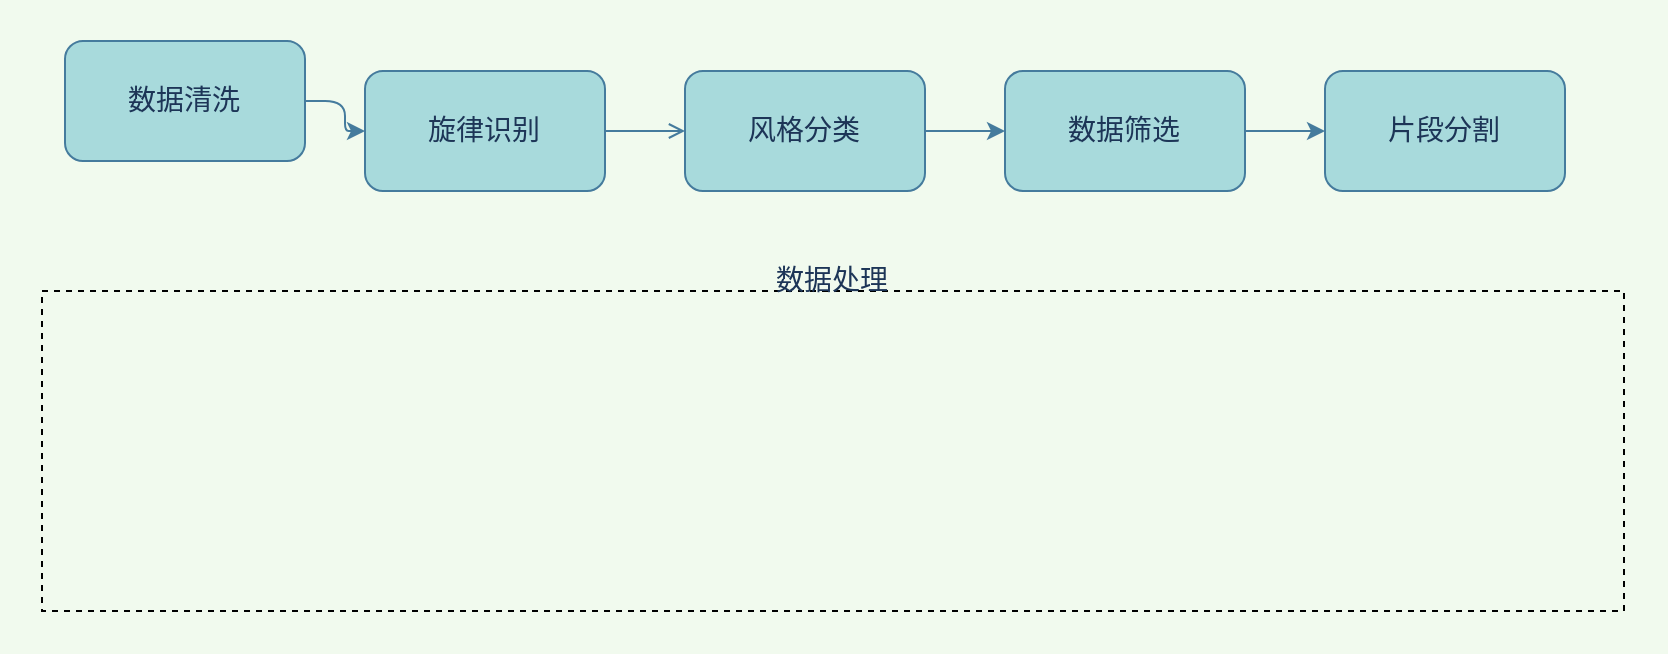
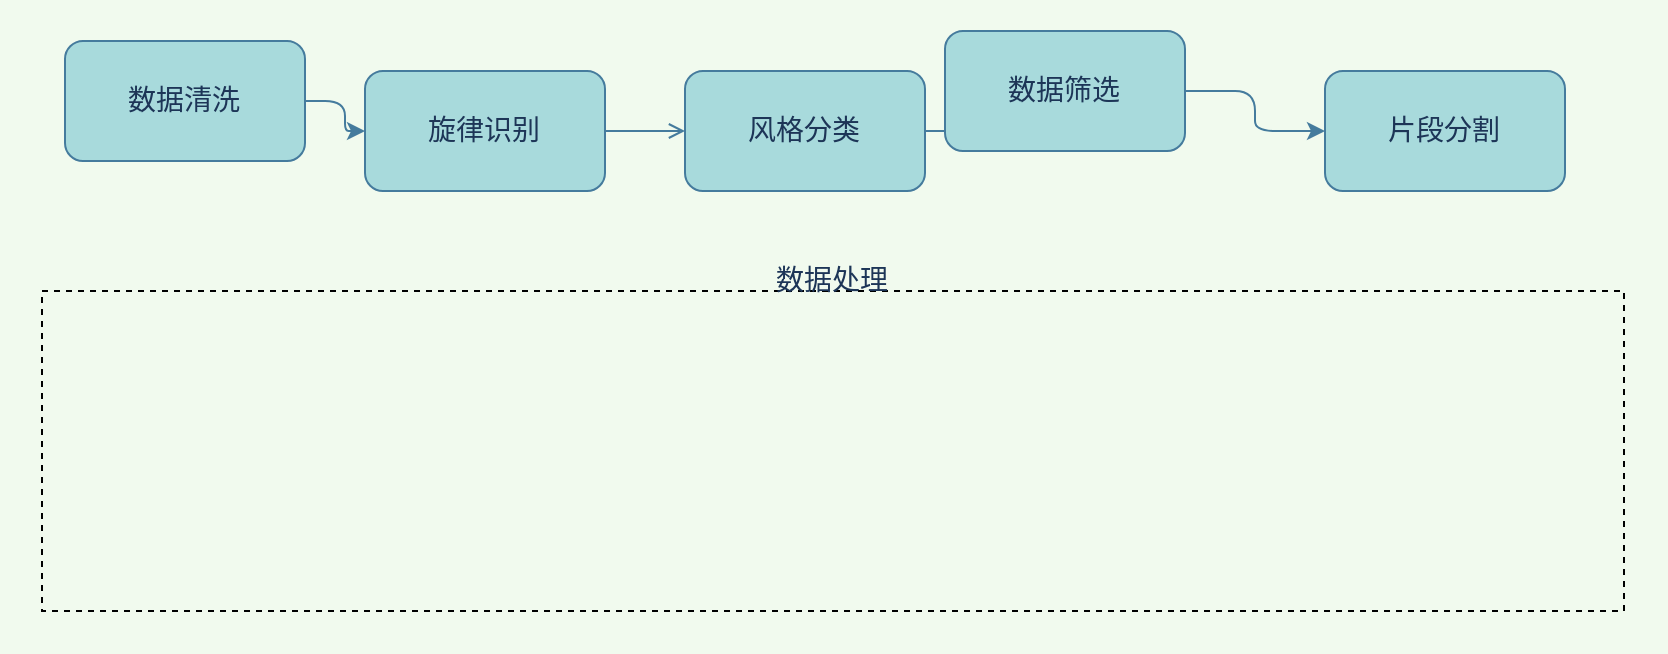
  <mxCell id="0" />
  <mxCell id="1" parent="0" />
  <mxCell id="2" value="" style="edgeStyle=orthogonalEdgeStyle;curved=0;rounded=1;sketch=0;orthogonalLoop=1;jettySize=auto;html=1;strokeColor=#457B9D;fontColor=#1D3557;labelBackgroundColor=#F1FAEE;fontSize=14;" edge="1" parent="1" source="3" target="5"><mxGeometry relative="1" as="geometry" /></mxCell>
  <mxCell id="3" value="数据清洗" style="rounded=1;whiteSpace=wrap;html=1;sketch=0;fillColor=#A8DADC;strokeColor=#457B9D;fontColor=#1D3557;fontSize=14;" vertex="1" parent="1"><mxGeometry x="32" y="20" width="120" height="60" as="geometry" /></mxCell>
  <mxCell id="4" value="" style="edgeStyle=orthogonalEdgeStyle;curved=0;rounded=1;sketch=0;orthogonalLoop=1;jettySize=auto;html=1;strokeColor=#457B9D;fontColor=#1D3557;labelBackgroundColor=#F1FAEE;fontSize=14;endArrow=open;" edge="1" parent="1" source="5" target="7"><mxGeometry relative="1" as="geometry" /></mxCell>
  <mxCell id="5" value="旋律识别" style="rounded=1;whiteSpace=wrap;html=1;sketch=0;fillColor=#A8DADC;strokeColor=#457B9D;fontColor=#1D3557;fontSize=14;" vertex="1" parent="1"><mxGeometry x="182" y="35" width="120" height="60" as="geometry" /></mxCell>
  <mxCell id="6" value="" style="edgeStyle=orthogonalEdgeStyle;curved=0;rounded=1;sketch=0;orthogonalLoop=1;jettySize=auto;html=1;strokeColor=#457B9D;fontColor=#1D3557;labelBackgroundColor=#F1FAEE;fontSize=14;" edge="1" parent="1" source="7" target="9"><mxGeometry relative="1" as="geometry" /></mxCell>
  <mxCell id="7" value="风格分类" style="rounded=1;whiteSpace=wrap;html=1;sketch=0;fillColor=#A8DADC;strokeColor=#457B9D;fontColor=#1D3557;fontSize=14;" vertex="1" parent="1"><mxGeometry x="342" y="35" width="120" height="60" as="geometry" /></mxCell>
  <mxCell id="8" value="" style="edgeStyle=orthogonalEdgeStyle;curved=0;rounded=1;sketch=0;orthogonalLoop=1;jettySize=auto;html=1;strokeColor=#457B9D;fontColor=#1D3557;labelBackgroundColor=#F1FAEE;fontSize=14;" edge="1" parent="1" source="9" target="10"><mxGeometry relative="1" as="geometry" /></mxCell>
- <mxCell id="9" value="数据筛选" style="rounded=1;whiteSpace=wrap;html=1;sketch=0;fillColor=#A8DADC;strokeColor=#457B9D;fontColor=#1D3557;fontSize=14;" vertex="1" parent="1"><mxGeometry x="502" y="35" width="120" height="60" as="geometry" /></mxCell>
+ <mxCell id="9" value="数据筛选" style="rounded=1;whiteSpace=wrap;html=1;sketch=0;fillColor=#A8DADC;strokeColor=#457B9D;fontColor=#1D3557;fontSize=14;" vertex="1" parent="1"><mxGeometry x="472" y="15" width="120" height="60" as="geometry" /></mxCell>
  <mxCell id="10" value="片段分割" style="rounded=1;whiteSpace=wrap;html=1;sketch=0;fillColor=#A8DADC;strokeColor=#457B9D;fontColor=#1D3557;fontSize=14;" vertex="1" parent="1"><mxGeometry x="662" y="35" width="120" height="60" as="geometry" /></mxCell>
  <mxCell id="11" value="" style="rounded=0;whiteSpace=wrap;html=1;sketch=0;fontSize=14;fillColor=none;dashed=1;" vertex="1" parent="1"><mxGeometry x="20.5" y="145" width="791" height="160" as="geometry" /></mxCell>
  <mxCell id="12" value="数据处理" style="text;html=1;strokeColor=none;fillColor=none;align=center;verticalAlign=middle;whiteSpace=wrap;rounded=0;dashed=1;sketch=0;fontSize=14;fontColor=#1D3557;" vertex="1" parent="1"><mxGeometry x="386" y="125" width="60" height="30" as="geometry" /></mxCell>
